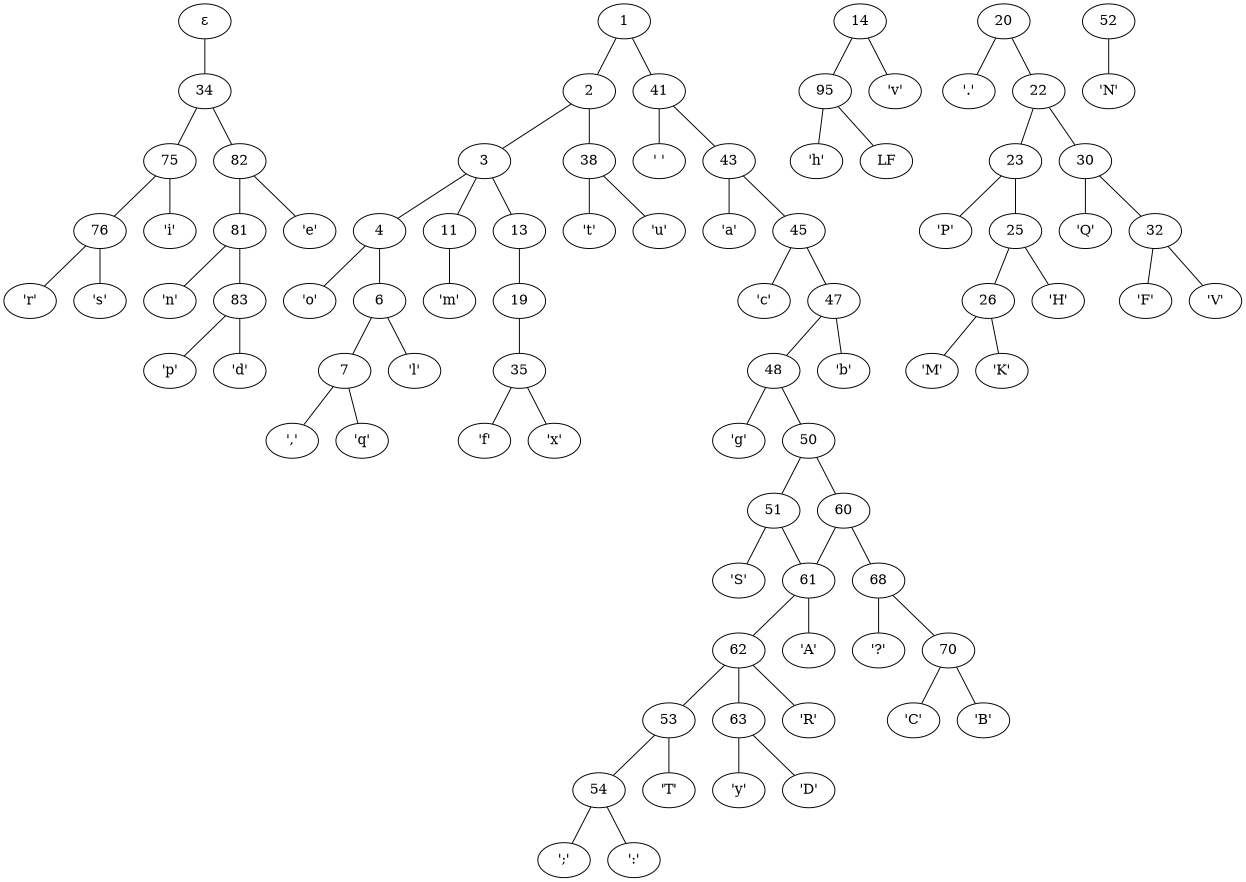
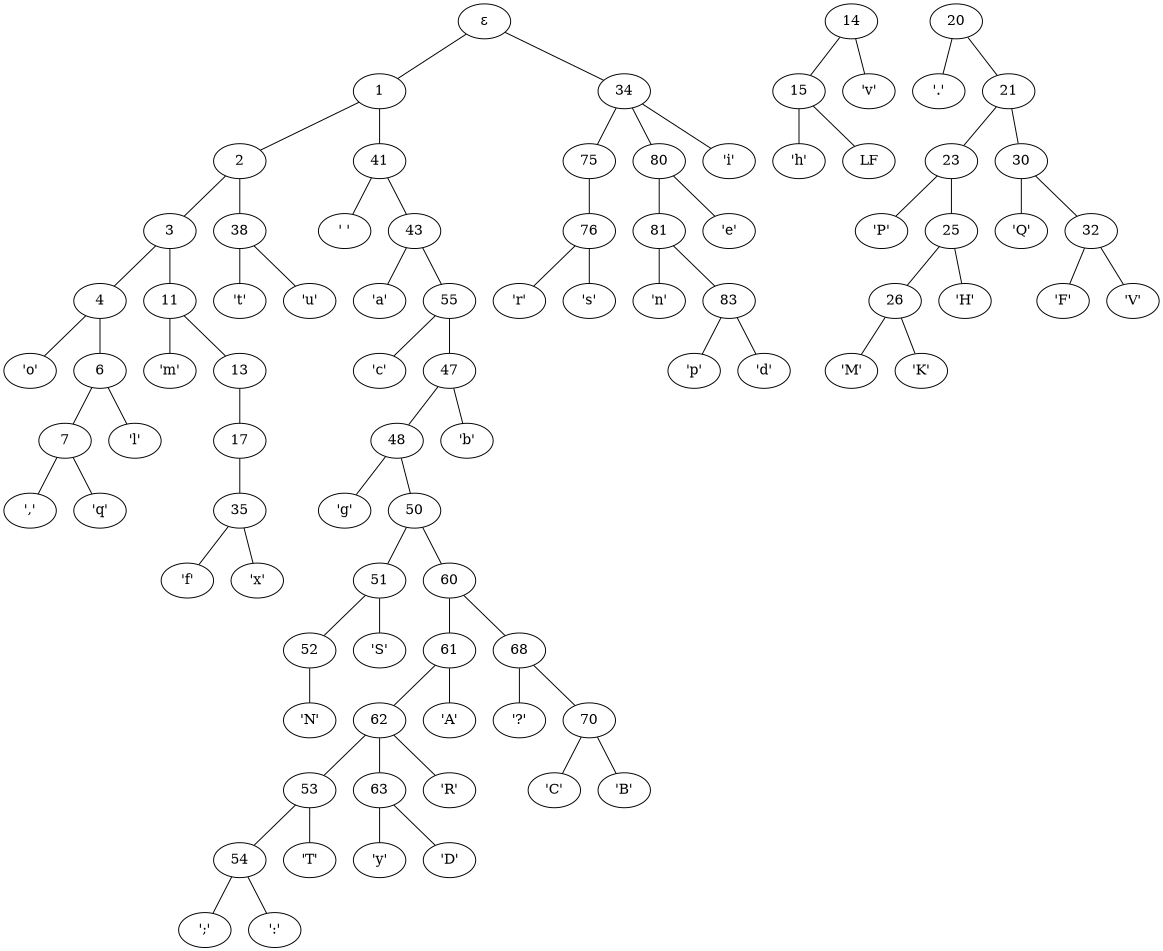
  graph {
    n1 [label="ε"]
    1
    n3 [label=34]
    2
    41
    75
-   80 [label=82]
+   80
    3
    38
    n10 [label="' '"]
    43
    4
    11
    n14 [label="'t'"]
    n15 [label="'u'"]
    n16 [label="'o'"]
    6
    n18 [label="'m'"]
    13
    7
    n21 [label="'l'"]
    n22 [label="','"]
    n23 [label="'q'"]
-   19
+   19 [label=17]
    14
-   15 [label=95]
+   15
    n27 [label="'v'"]
    35
    n29 [label="'h'"]
    n30 [label=LF]
    n31 [label="'.'"]
    20
-   22
+   22 [label=21]
    n34 [label="'f'"]
    n35 [label="'x'"]
    23
    30
    n38 [label="'P'"]
    25
    n40 [label="'Q'"]
    32
    26
    n43 [label="'H'"]
    n44 [label="'M'"]
    n45 [label="'K'"]
    n46 [label="'F'"]
    n47 [label="'V'"]
    n48 [label="'a'"]
-   45
+   45 [label=55]
    n50 [label="'c'"]
    47
    48
    n53 [label="'b'"]
    n54 [label="'g'"]
    50
    51
    60
    52
    n59 [label="'S'"]
    61
    68
    n62 [label="'N'"]
    53
    54
    n65 [label="'T'"]
    n66 [label="';'"]
    n67 [label="':'"]
    62
    n69 [label="'A'"]
    n70 [label="'?'"]
    70
    63
    n73 [label="'R'"]
    n74 [label="'y'"]
    n75 [label="'D'"]
    n76 [label="'C'"]
    n77 [label="'B'"]
    76
    n79 [label="'i'"]
    81
    n81 [label="'e'"]
    n82 [label="'r'"]
    n83 [label="'s'"]
    n84 [label="'n'"]
    83
    n86 [label="'p'"]
    n87 [label="'d'"]
+   n1 -- 1
    n1 -- n3
    1 -- 2
    1 -- 41
    n3 -- 75
    n3 -- 80
    2 -- 3
    2 -- 38
    41 -- n10
    41 -- 43
    75 -- 76
-   75 -- n79
+   n3 -- n79
    80 -- 81
    80 -- n81
    3 -- 4
    3 -- 11
    38 -- n14
    38 -- n15
    43 -- n48
    43 -- 45
    4 -- n16
    4 -- 6
    11 -- n18
-   3 -- 13
+   11 -- 13
    6 -- 7
    6 -- n21
    13 -- 19
    7 -- n22
    7 -- n23
    19 -- 35
    14 -- 15
    14 -- n27
    15 -- n29
    15 -- n30
    35 -- n34
    35 -- n35
    20 -- n31
    20 -- 22
    22 -- 23
    22 -- 30
    23 -- n38
    23 -- 25
    30 -- n40
    30 -- 32
    25 -- 26
    25 -- n43
    32 -- n46
    32 -- n47
    26 -- n44
    26 -- n45
    45 -- n50
    45 -- 47
    47 -- 48
    47 -- n53
    48 -- n54
    48 -- 50
    50 -- 51
    50 -- 60
-   51 -- 61
+   51 -- 52
    51 -- n59
    60 -- 61
    60 -- 68
    52 -- n62
    61 -- 62
    61 -- n69
    68 -- n70
    68 -- 70
    53 -- 54
    53 -- n65
    54 -- n66
    54 -- n67
    62 -- 53
    62 -- 63
    62 -- n73
    70 -- n76
    70 -- n77
    63 -- n74
    63 -- n75
    76 -- n82
    76 -- n83
    81 -- n84
    81 -- 83
    83 -- n86
    83 -- n87
  }
